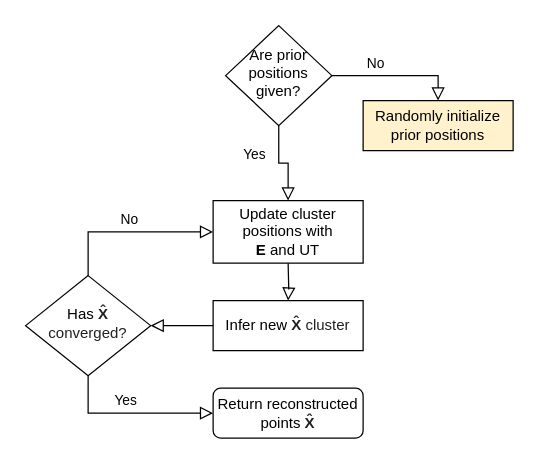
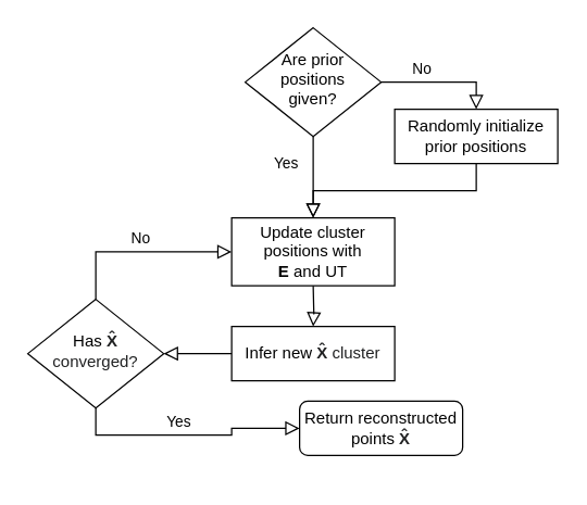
  <mxCell id="0" />
  <mxCell id="1" parent="0" />
  <mxCell id="2" value="Yes" style="rounded=0;html=1;jettySize=auto;orthogonalLoop=1;fontSize=11;endArrow=block;endFill=0;endSize=8;strokeWidth=1;shadow=0;labelBackgroundColor=none;edgeStyle=orthogonalEdgeStyle;entryX=0.5;entryY=0;entryDx=0;entryDy=0;exitX=0.5;exitY=1;exitDx=0;exitDy=0;" parent="1" source="4" target="13" edge="1"><mxGeometry x="-0.333" y="-20" relative="1" as="geometry"><mxPoint as="offset" /><mxPoint x="230" y="80" as="sourcePoint" /><mxPoint x="230" y="130" as="targetPoint" /></mxGeometry></mxCell>
  <mxCell id="3" value="No" style="edgeStyle=orthogonalEdgeStyle;rounded=0;html=1;jettySize=auto;orthogonalLoop=1;fontSize=11;endArrow=block;endFill=0;endSize=8;strokeWidth=1;shadow=0;labelBackgroundColor=none;entryX=0.5;entryY=0;entryDx=0;entryDy=0;" parent="1" source="4" target="6" edge="1"><mxGeometry x="-0.333" y="10" relative="1" as="geometry"><mxPoint as="offset" /></mxGeometry></mxCell>
- <mxCell id="4" value="Are prior positions &lt;br&gt;given?" style="rhombus;whiteSpace=wrap;html=1;shadow=0;fontFamily=Helvetica;fontSize=12;align=center;strokeWidth=1;spacing=6;spacingTop=-4;" parent="1" vertex="1"><mxGeometry x="180" y="20" width="85" height="80" as="geometry" /></mxCell>
- <mxCell id="6" value="Randomly initialize prior positions" style="rounded=0;whiteSpace=wrap;html=1;fontSize=12;glass=0;fillColor=#fff2cc;" parent="1" vertex="1"><mxGeometry x="290" y="80" width="120" height="40" as="geometry" /></mxCell>
+ <mxCell id="4" value="Are prior positions &lt;br&gt;given?" style="rhombus;whiteSpace=wrap;html=1;shadow=0;fontFamily=Helvetica;fontSize=12;align=center;strokeWidth=1;spacing=6;spacingTop=-4;" parent="1" vertex="1"><mxGeometry x="180" y="20" width="100" height="80" as="geometry" /></mxCell>
+ <mxCell id="5" style="edgeStyle=orthogonalEdgeStyle;rounded=0;orthogonalLoop=1;jettySize=auto;html=1;entryX=0.5;entryY=0;entryDx=0;entryDy=0;fontFamily=Helvetica;fontSize=11;shadow=0;strokeWidth=1;labelBackgroundColor=none;endFill=0;endArrow=block;endSize=8;" parent="1" source="6" target="13" edge="1"><mxGeometry relative="1" as="geometry"><mxPoint x="290" y="150" as="targetPoint" /><Array as="points"><mxPoint x="350" y="140" /><mxPoint x="230" y="140" /></Array></mxGeometry></mxCell>
+ <mxCell id="6" value="Randomly initialize prior positions" style="rounded=0;whiteSpace=wrap;html=1;fontSize=12;glass=0;" parent="1" vertex="1"><mxGeometry x="290" y="80" width="120" height="40" as="geometry" /></mxCell>
  <mxCell id="7" value="No" style="edgeStyle=orthogonalEdgeStyle;rounded=0;html=1;jettySize=auto;orthogonalLoop=1;fontSize=11;endArrow=block;endFill=0;endSize=8;strokeWidth=1;shadow=0;labelBackgroundColor=none;exitX=0.5;exitY=0;exitDx=0;exitDy=0;entryX=0;entryY=0.5;entryDx=0;entryDy=0;" parent="1" source="8" target="13" edge="1"><mxGeometry y="10" relative="1" as="geometry"><mxPoint as="offset" /><mxPoint x="130" y="190" as="sourcePoint" /><mxPoint x="186" y="130" as="targetPoint" /><Array as="points"><mxPoint x="70" y="185" /></Array></mxGeometry></mxCell>
  <mxCell id="8" value="Has&amp;nbsp;&lt;b style=&quot;color: rgb(32 , 33 , 34) ; background-color: rgb(255 , 255 , 255)&quot;&gt;X̂ &lt;/b&gt;&lt;span style=&quot;color: rgb(32 , 33 , 34) ; background-color: rgb(255 , 255 , 255)&quot;&gt;converged?&lt;/span&gt;" style="rhombus;whiteSpace=wrap;html=1;shadow=0;fontFamily=Helvetica;fontSize=12;align=center;strokeWidth=1;spacing=6;spacingTop=-4;" parent="1" vertex="1"><mxGeometry x="20" y="220" width="100" height="80" as="geometry" /></mxCell>
  <mxCell id="9" value="Yes" style="rounded=0;html=1;jettySize=auto;orthogonalLoop=1;fontSize=11;endArrow=block;endFill=0;endSize=8;strokeWidth=1;shadow=0;labelBackgroundColor=none;edgeStyle=orthogonalEdgeStyle;exitX=0.5;exitY=1;exitDx=0;exitDy=0;entryX=0;entryY=0.5;entryDx=0;entryDy=0;" parent="1" source="8" target="14" edge="1"><mxGeometry x="-0.077" y="10" relative="1" as="geometry"><mxPoint as="offset" /><mxPoint x="190" y="60" as="sourcePoint" /><mxPoint x="30" y="290" as="targetPoint" /></mxGeometry></mxCell>
  <mxCell id="10" value="" style="edgeStyle=orthogonalEdgeStyle;rounded=0;orthogonalLoop=1;jettySize=auto;html=1;fontSize=11;endArrow=block;endFill=0;shadow=0;strokeWidth=1;labelBackgroundColor=none;endSize=8;exitX=0;exitY=0.5;exitDx=0;exitDy=0;entryX=1;entryY=0.5;entryDx=0;entryDy=0;" edge="1" parent="1" source="11" target="8"><mxGeometry relative="1" as="geometry" /></mxCell>
  <mxCell id="11" value="Infer new&amp;nbsp;&lt;b style=&quot;color: rgb(32 , 33 , 34) ; background-color: rgb(255 , 255 , 255)&quot;&gt;X̂ &lt;/b&gt;&lt;span style=&quot;color: rgb(32 , 33 , 34) ; background-color: rgb(255 , 255 , 255)&quot;&gt;cluster&lt;/span&gt;" style="rounded=0;whiteSpace=wrap;html=1;fontSize=12;glass=0;" vertex="1" parent="1"><mxGeometry x="170" y="240" width="120" height="40" as="geometry" /></mxCell>
  <mxCell id="12" value="" style="edgeStyle=orthogonalEdgeStyle;rounded=0;orthogonalLoop=1;jettySize=auto;html=1;fontSize=11;endArrow=block;endFill=0;shadow=0;strokeWidth=1;labelBackgroundColor=none;endSize=8;" edge="1" parent="1" target="11"><mxGeometry relative="1" as="geometry"><mxPoint x="230" y="210" as="sourcePoint" /></mxGeometry></mxCell>
  <mxCell id="13" value="Update cluster positions with &lt;br&gt;&lt;b&gt;E&lt;/b&gt;&amp;nbsp;and UT" style="rounded=0;whiteSpace=wrap;html=1;fontSize=12;glass=0;" vertex="1" parent="1"><mxGeometry x="170" y="160" width="120" height="50" as="geometry" /></mxCell>
- <mxCell id="14" value="Return reconstructed points&amp;nbsp;&lt;b style=&quot;color: rgb(32 , 33 , 34) ; background-color: rgb(255 , 255 , 255)&quot;&gt;X̂&lt;/b&gt;" style="rounded=1;whiteSpace=wrap;html=1;fontSize=12;glass=0;strokeWidth=1;shadow=0;" vertex="1" parent="1"><mxGeometry x="170" y="310" width="120" height="40" as="geometry" /></mxCell>
+ <mxCell id="14" value="Return reconstructed points&amp;nbsp;&lt;b style=&quot;color: rgb(32 , 33 , 34) ; background-color: rgb(255 , 255 , 255)&quot;&gt;X̂&lt;/b&gt;" style="rounded=1;whiteSpace=wrap;html=1;fontSize=12;glass=0;strokeWidth=1;shadow=0;" vertex="1" parent="1"><mxGeometry x="220" y="295" width="120" height="40" as="geometry" /></mxCell>
